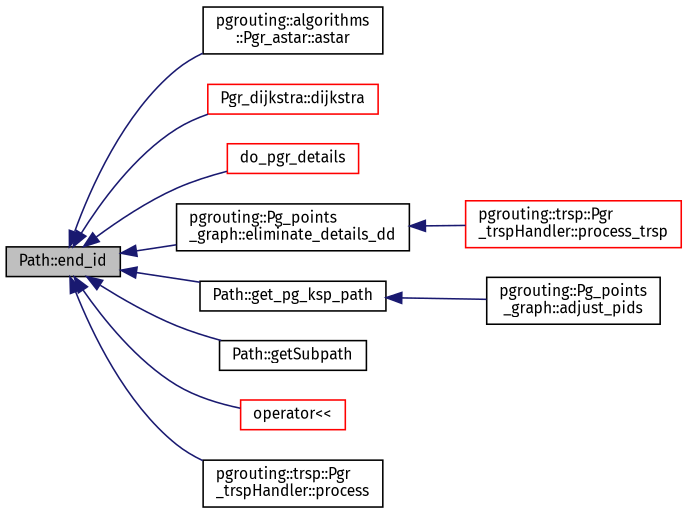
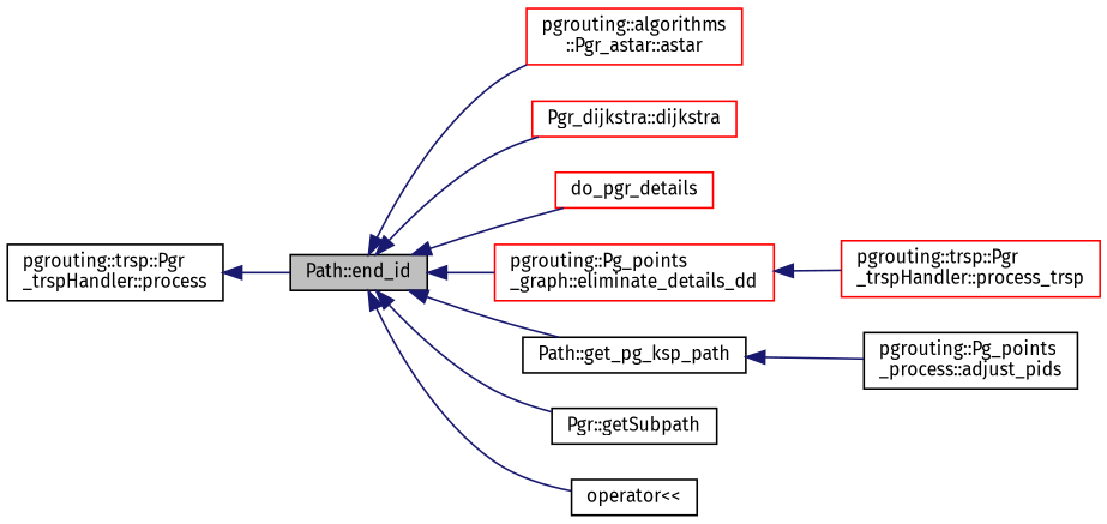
  digraph {
    fontname="Fira Sans"
    rankdir=LR
    node [color=black fillcolor=white fontname="Fira Sans" fontsize=10 shape=record style=filled]
    edge [color=midnightblue dir=back fontname="Fira Sans" fontsize=10 labelfontname=Helvetica labelfontsize=10 style=solid]
    n1 [fillcolor=grey75 fontcolor=black height=0.2 label="Path::end_id" width=0.4]
-   n2 [height=0.2 label="pgrouting::algorithms\l::Pgr_astar::astar" width=0.4]
+   n2 [color=red height=0.2 label="pgrouting::algorithms\l::Pgr_astar::astar" width=0.4]
    n3 [color=red height=0.2 label="Pgr_dijkstra::dijkstra" width=0.4]
    n4 [color=red height=0.2 label=do_pgr_details width=0.4]
-   n5 [height=0.2 label="pgrouting::Pg_points\l_graph::eliminate_details_dd" width=0.4]
+   n5 [color=red height=0.2 label="pgrouting::Pg_points\l_graph::eliminate_details_dd" width=0.4]
    n6 [height=0.2 label="Path::get_pg_ksp_path" width=0.4]
-   n7 [height=0.2 label="Path::getSubpath" width=0.4]
-   n8 [color=red height=0.2 label="operator\<\<" width=0.4]
+   n7 [height=0.2 label="Pgr::getSubpath" width=0.4]
+   n8 [height=0.2 label="operator\<\<" width=0.4]
    n9 [height=0.2 label="pgrouting::trsp::Pgr\l_trspHandler::process" width=0.4]
-   n10 [height=0.2 label="pgrouting::Pg_points\l_graph::adjust_pids" width=0.4]
+   n10 [height=0.2 label="pgrouting::Pg_points\l_process::adjust_pids" width=0.4]
    n11 [color=red height=0.2 label="pgrouting::trsp::Pgr\l_trspHandler::process_trsp" width=0.4]
    n1 -> n2
    n1 -> n3
    n1 -> n4
    n1 -> n5
    n1 -> n6
    n1 -> n7
    n1 -> n8
-   n1 -> n9
+   n9 -> n1
    n5 -> n11
    n6 -> n10
  }
